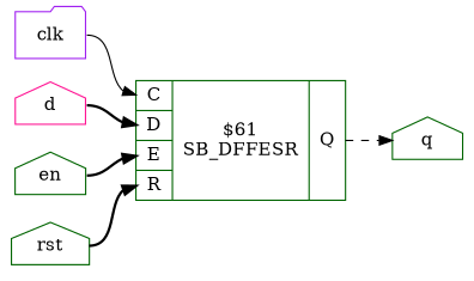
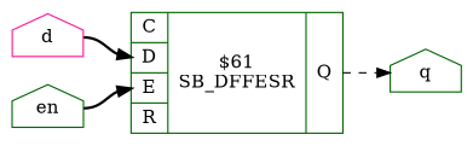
  digraph {
    rankdir=LR
    remincross=true
    node [color=darkgreen fontcolor=black shape=house]
    edge [color=black style=bold tailport=e]
-   n1 [color=purple label=clk shape=folder]
    n2 [label="{{<p7> C|<p8> D|<p9> E|<p10> R}|$61\nSB_DFFESR|{<p11> Q}}" shape=record fontcolor=""]
    n3 [label=q]
    n4 [color=deeppink label=d]
    n5 [label=en]
-   n6 [label=rst]
-   n1 -> n2 [headport="p7:w" style=solid]
    n2 -> n3 [headport=w style=dashed tailport="p11:e"]
    n4 -> n2 [headport="p8:w"]
    n5 -> n2 [headport="p9:w"]
-   n6 -> n2 [headport="p10:w"]
  }
